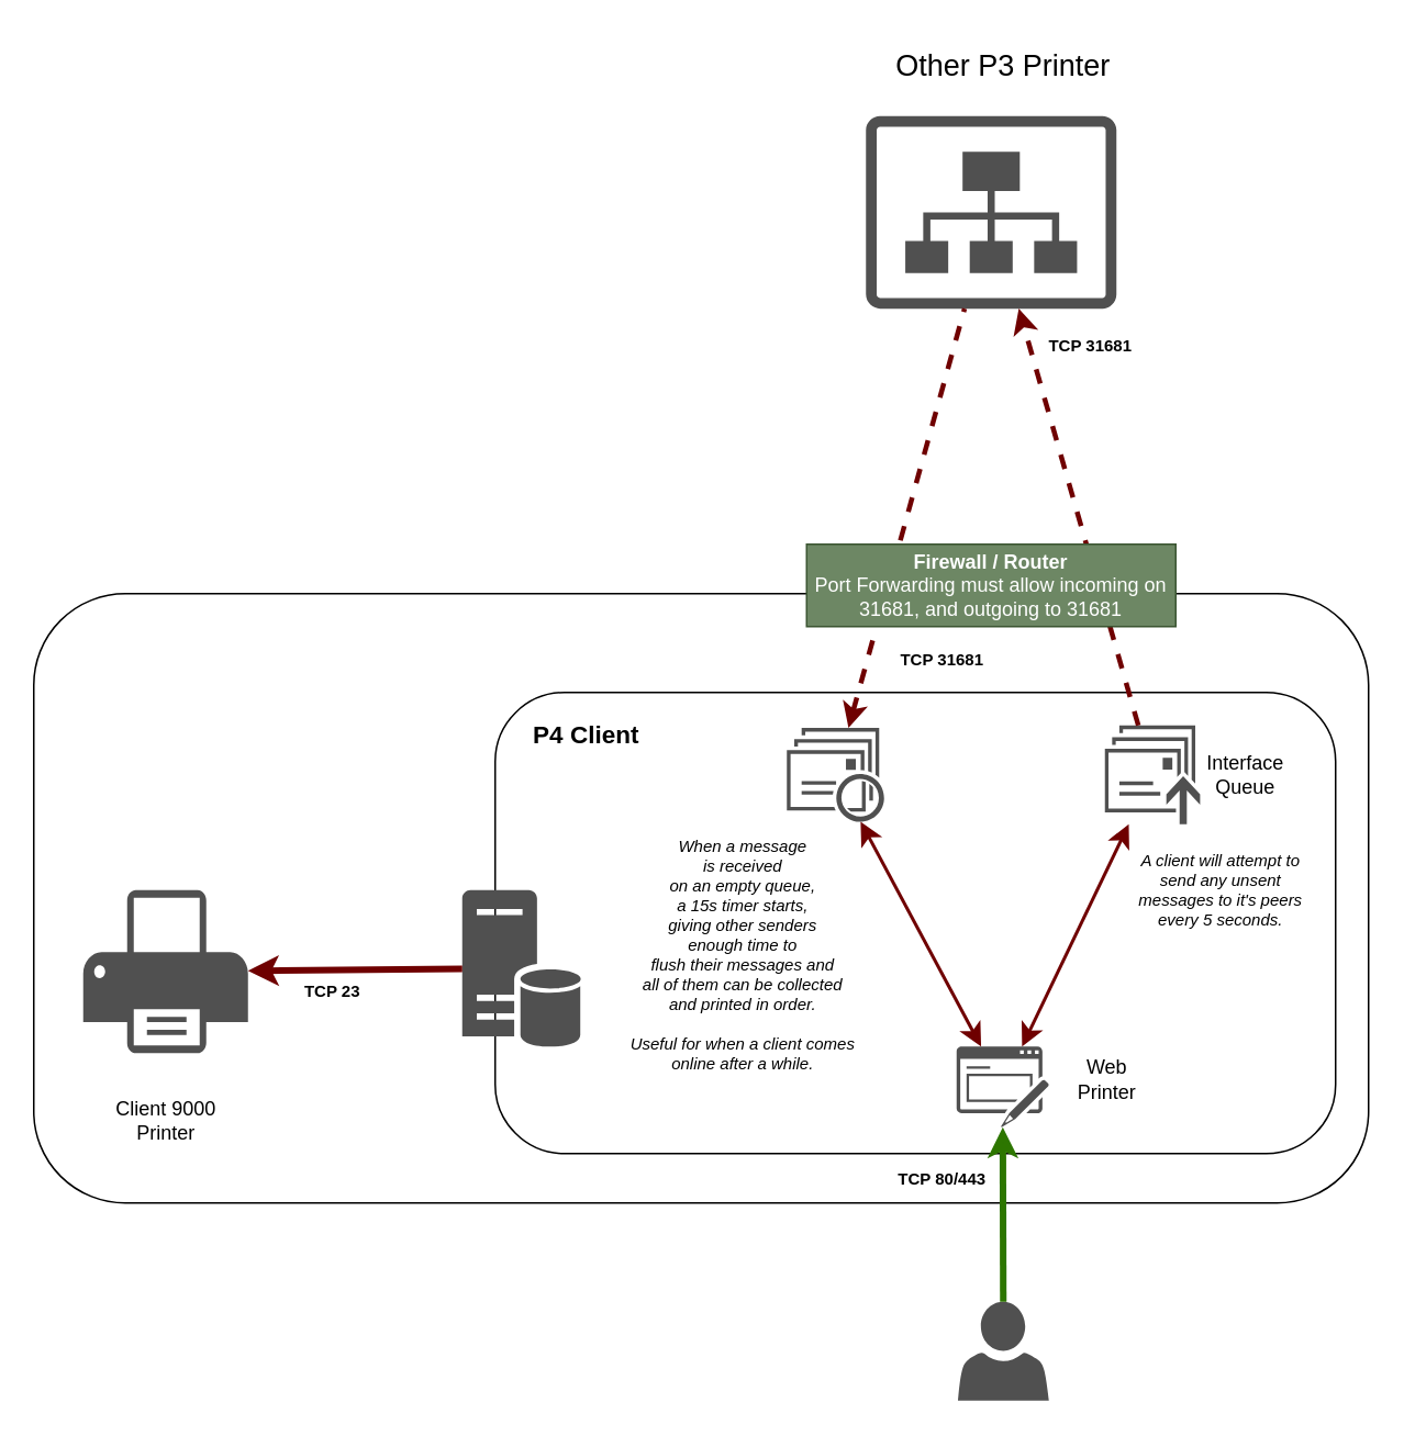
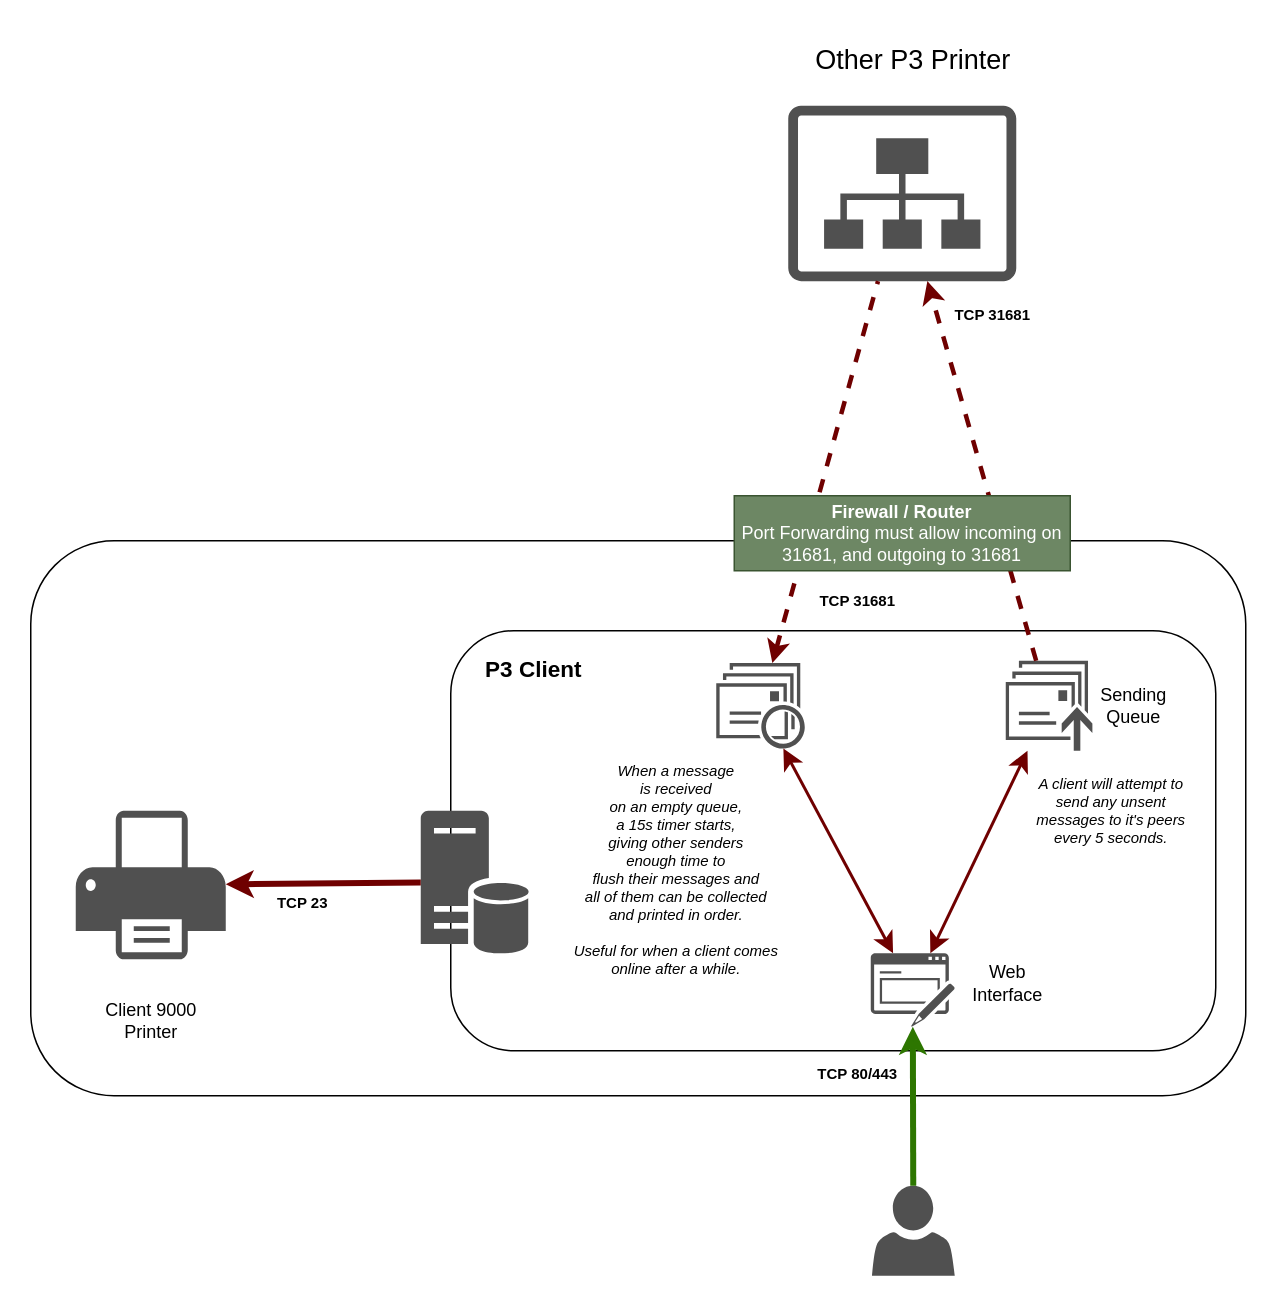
  <mxCell id="0" />
  <mxCell id="1" parent="0" />
  <mxCell id="2" value="" style="rounded=1;whiteSpace=wrap;html=1;" vertex="1" parent="1"><mxGeometry x="20" y="360" width="810" height="370" as="geometry" /></mxCell>
  <mxCell id="3" value="" style="rounded=1;whiteSpace=wrap;html=1;" vertex="1" parent="1"><mxGeometry x="300" y="420" width="510" height="280" as="geometry" /></mxCell>
  <mxCell id="4" value="" style="sketch=0;pointerEvents=1;shadow=0;dashed=0;html=1;strokeColor=none;fillColor=#505050;labelPosition=center;verticalLabelPosition=bottom;verticalAlign=top;outlineConnect=0;align=center;shape=mxgraph.office.devices.printer;" vertex="1" parent="1"><mxGeometry x="50" y="540" width="100" height="99.07" as="geometry" /></mxCell>
  <mxCell id="5" value="Client 9000&lt;br&gt;Printer" style="text;html=1;align=center;verticalAlign=middle;resizable=0;points=[];autosize=1;strokeColor=none;fillColor=none;" vertex="1" parent="1"><mxGeometry x="60" y="660" width="80" height="40" as="geometry" /></mxCell>
  <mxCell id="6" value="" style="sketch=0;pointerEvents=1;shadow=0;dashed=0;html=1;strokeColor=none;fillColor=#505050;labelPosition=center;verticalLabelPosition=bottom;verticalAlign=top;outlineConnect=0;align=center;shape=mxgraph.office.sites.site_collection;" vertex="1" parent="1"><mxGeometry x="525" y="70" width="152" height="116.92" as="geometry" /></mxCell>
  <mxCell id="7" value="Other P3 Printer" style="text;html=1;align=center;verticalAlign=middle;resizable=0;points=[];autosize=1;strokeColor=none;fillColor=none;fontSize=18;" vertex="1" parent="1"><mxGeometry x="528.4" y="20" width="160" height="40" as="geometry" /></mxCell>
  <mxCell id="8" value="" style="sketch=0;pointerEvents=1;shadow=0;dashed=0;html=1;strokeColor=none;fillColor=#505050;labelPosition=center;verticalLabelPosition=bottom;verticalAlign=top;outlineConnect=0;align=center;shape=mxgraph.office.communications.messages_queued;" vertex="1" parent="1"><mxGeometry x="670" y="440" width="57.76" height="60" as="geometry" /></mxCell>
  <mxCell id="9" value="" style="sketch=0;pointerEvents=1;shadow=0;dashed=0;html=1;strokeColor=none;fillColor=#505050;labelPosition=center;verticalLabelPosition=bottom;verticalAlign=top;outlineConnect=0;align=center;shape=mxgraph.office.communications.queue_viewer;" vertex="1" parent="1"><mxGeometry x="477" y="441.5" width="59" height="57" as="geometry" /></mxCell>
  <mxCell id="10" value="" style="sketch=0;pointerEvents=1;shadow=0;dashed=0;html=1;strokeColor=none;fillColor=#505050;labelPosition=center;verticalLabelPosition=bottom;verticalAlign=top;outlineConnect=0;align=center;shape=mxgraph.office.users.user;" vertex="1" parent="1"><mxGeometry x="580.8" y="790" width="55.2" height="60" as="geometry" /></mxCell>
  <mxCell id="11" value="" style="sketch=0;pointerEvents=1;shadow=0;dashed=0;html=1;strokeColor=none;fillColor=#505050;labelPosition=center;verticalLabelPosition=bottom;verticalAlign=top;outlineConnect=0;align=center;shape=mxgraph.office.concepts.form;" vertex="1" parent="1"><mxGeometry x="580" y="635.07" width="56" height="49" as="geometry" /></mxCell>
- <mxCell id="12" value="P4 Client" style="text;html=1;align=center;verticalAlign=middle;resizable=0;points=[];autosize=1;strokeColor=none;fillColor=none;fontSize=15;fontStyle=1" vertex="1" parent="1"><mxGeometry x="310.2" y="430" width="90" height="30" as="geometry" /></mxCell>
+ <mxCell id="12" value="P3 Client" style="text;html=1;align=center;verticalAlign=middle;resizable=0;points=[];autosize=1;strokeColor=none;fillColor=none;fontSize=15;fontStyle=1" vertex="1" parent="1"><mxGeometry x="310.2" y="430" width="90" height="30" as="geometry" /></mxCell>
  <mxCell id="13" value="" style="sketch=0;pointerEvents=1;shadow=0;dashed=0;html=1;strokeColor=none;fillColor=#505050;labelPosition=center;verticalLabelPosition=bottom;verticalAlign=top;outlineConnect=0;align=center;shape=mxgraph.office.servers.database_server;perimeterSpacing=0;container=0;" vertex="1" parent="1"><mxGeometry x="280" y="540" width="73" height="95.07" as="geometry"><mxRectangle x="480" y="650" width="50" height="40" as="alternateBounds" /></mxGeometry></mxCell>
  <mxCell id="14" value="" style="endArrow=classic;startArrow=none;html=1;rounded=0;strokeWidth=3;dashed=1;fillColor=#a20025;strokeColor=#6F0000;startFill=0;" edge="1" parent="1" source="8" target="6"><mxGeometry width="50" height="50" relative="1" as="geometry"><mxPoint x="80" y="540" as="sourcePoint" /><mxPoint x="130" y="490" as="targetPoint" /></mxGeometry></mxCell>
  <mxCell id="15" value="TCP 31681" style="edgeLabel;html=1;align=center;verticalAlign=middle;resizable=0;points=[];fontStyle=1;fontSize=10;" vertex="1" connectable="0" parent="14"><mxGeometry x="0.461" y="-2" relative="1" as="geometry"><mxPoint x="21" y="-46" as="offset" /></mxGeometry></mxCell>
  <mxCell id="16" value="" style="endArrow=none;startArrow=classic;html=1;rounded=0;strokeWidth=3;dashed=1;fillColor=#a20025;strokeColor=#6F0000;endFill=0;" edge="1" parent="1" source="9" target="6"><mxGeometry width="50" height="50" relative="1" as="geometry"><mxPoint x="708" y="527" as="sourcePoint" /><mxPoint x="626" y="197" as="targetPoint" /></mxGeometry></mxCell>
  <mxCell id="17" value="TCP 31681" style="edgeLabel;html=1;align=center;verticalAlign=middle;resizable=0;points=[];fontStyle=1;fontSize=10;" vertex="1" connectable="0" parent="16"><mxGeometry x="-0.061" y="3" relative="1" as="geometry"><mxPoint x="26" y="78" as="offset" /></mxGeometry></mxCell>
  <mxCell id="18" value="" style="endArrow=classic;startArrow=none;html=1;rounded=0;strokeWidth=4;fillColor=#60a917;strokeColor=#2D7600;startFill=0;" edge="1" parent="1" source="10" target="11"><mxGeometry width="50" height="50" relative="1" as="geometry"><mxPoint x="350" y="490" as="sourcePoint" /><mxPoint x="400" y="440" as="targetPoint" /></mxGeometry></mxCell>
  <mxCell id="19" value="TCP 80/443" style="edgeLabel;html=1;align=center;verticalAlign=middle;resizable=0;points=[];fontStyle=1;fontSize=10;" vertex="1" connectable="0" parent="18"><mxGeometry x="-0.167" y="-2" relative="1" as="geometry"><mxPoint x="-40" y="-31" as="offset" /></mxGeometry></mxCell>
  <mxCell id="20" value="" style="edgeStyle=none;orthogonalLoop=1;jettySize=auto;html=1;endArrow=classic;startArrow=classic;endSize=8;startSize=8;rounded=0;strokeWidth=2;fillColor=#a20025;strokeColor=#6F0000;" edge="1" parent="1" source="11" target="8"><mxGeometry width="100" relative="1" as="geometry"><mxPoint x="470" y="790" as="sourcePoint" /><mxPoint x="570" y="790" as="targetPoint" /><Array as="points" /></mxGeometry></mxCell>
  <mxCell id="21" value="" style="edgeStyle=none;orthogonalLoop=1;jettySize=auto;html=1;endArrow=classic;startArrow=classic;endSize=8;startSize=8;rounded=0;strokeWidth=2;fillColor=#a20025;strokeColor=#6F0000;" edge="1" parent="1" source="11" target="9"><mxGeometry width="100" relative="1" as="geometry"><mxPoint x="473" y="630" as="sourcePoint" /><mxPoint x="498" y="587" as="targetPoint" /><Array as="points" /></mxGeometry></mxCell>
  <mxCell id="22" value="" style="edgeStyle=none;orthogonalLoop=1;jettySize=auto;html=1;rounded=0;strokeWidth=4;fillColor=#a20025;strokeColor=#6F0000;" edge="1" parent="1" source="13" target="4"><mxGeometry width="100" relative="1" as="geometry"><mxPoint x="10" y="820" as="sourcePoint" /><mxPoint x="110" y="820" as="targetPoint" /><Array as="points" /></mxGeometry></mxCell>
  <mxCell id="23" value="TCP 23" style="edgeLabel;html=1;align=center;verticalAlign=middle;resizable=0;points=[];fontStyle=1;fontSize=10;" vertex="1" connectable="0" parent="22"><mxGeometry x="-0.271" y="3" relative="1" as="geometry"><mxPoint x="-33" y="9" as="offset" /></mxGeometry></mxCell>
- <mxCell id="24" value="Web&lt;br&gt;Printer" style="text;html=1;align=center;verticalAlign=middle;resizable=0;points=[];autosize=1;strokeColor=none;fillColor=none;" vertex="1" parent="1"><mxGeometry x="636" y="635.07" width="70" height="40" as="geometry" /></mxCell>
- <mxCell id="25" value="Interface &lt;br&gt;Queue" style="text;html=1;align=center;verticalAlign=middle;resizable=0;points=[];autosize=1;strokeColor=none;fillColor=none;" vertex="1" parent="1"><mxGeometry x="720" y="450" width="70" height="40" as="geometry" /></mxCell>
+ <mxCell id="24" value="Web&lt;br&gt;Interface" style="text;html=1;align=center;verticalAlign=middle;resizable=0;points=[];autosize=1;strokeColor=none;fillColor=none;" vertex="1" parent="1"><mxGeometry x="636" y="635.07" width="70" height="40" as="geometry" /></mxCell>
+ <mxCell id="25" value="Sending &lt;br&gt;Queue" style="text;html=1;align=center;verticalAlign=middle;resizable=0;points=[];autosize=1;strokeColor=none;fillColor=none;" vertex="1" parent="1"><mxGeometry x="720" y="450" width="70" height="40" as="geometry" /></mxCell>
  <mxCell id="26" value="When a message &lt;br&gt;is received &lt;br style=&quot;font-size: 10px;&quot;&gt;on an empty queue, &lt;br&gt;a 15s timer starts, &lt;br style=&quot;font-size: 10px;&quot;&gt;giving other senders &lt;br&gt;enough time to &lt;br style=&quot;font-size: 10px;&quot;&gt;flush their messages and &lt;br&gt;all of them can be collected &lt;br&gt;and printed in order.&lt;br&gt;&lt;br&gt;Useful for when a client comes&lt;br&gt;online after a while." style="text;html=1;align=center;verticalAlign=middle;resizable=0;points=[];autosize=1;strokeColor=none;fillColor=none;fontSize=10;fontStyle=2" vertex="1" parent="1"><mxGeometry x="370" y="498.5" width="160" height="160" as="geometry" /></mxCell>
  <mxCell id="27" value="A client will attempt to&lt;br&gt;send any unsent&lt;br&gt;messages to it's peers&lt;br&gt;every 5 seconds." style="text;html=1;align=center;verticalAlign=middle;resizable=0;points=[];autosize=1;strokeColor=none;fillColor=none;fontSize=10;fontStyle=2" vertex="1" parent="1"><mxGeometry x="680" y="510" width="120" height="60" as="geometry" /></mxCell>
  <mxCell id="28" value="&lt;b&gt;Firewall / Router&lt;/b&gt;&lt;br&gt;Port Forwarding must allow incoming on 31681, and outgoing to 31681" style="rounded=0;whiteSpace=wrap;html=1;fillColor=#6d8764;strokeColor=#3A5431;fontColor=#ffffff;" vertex="1" parent="1"><mxGeometry x="489" y="330" width="224" height="50" as="geometry" /></mxCell>
